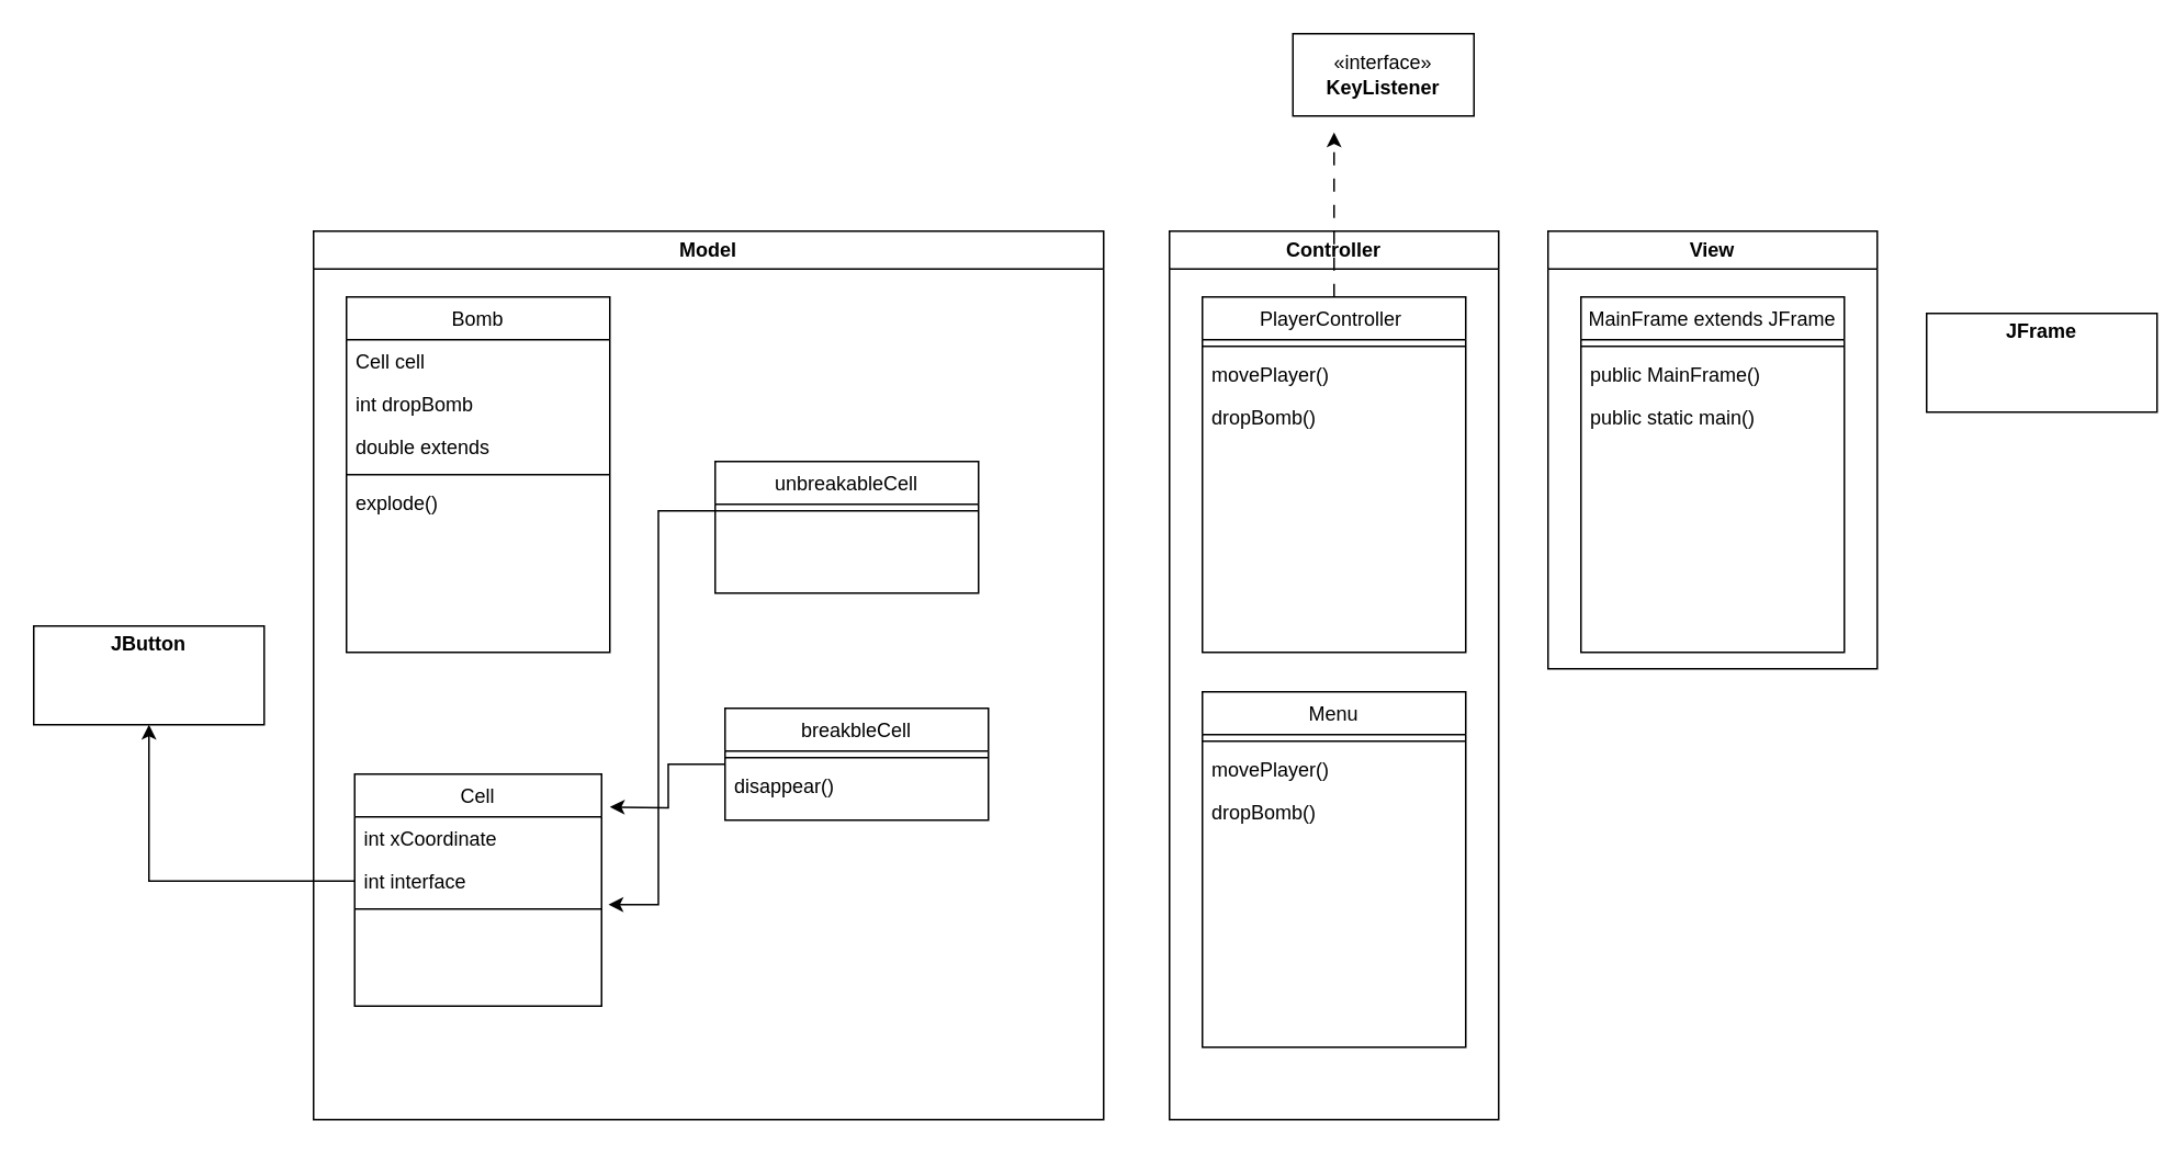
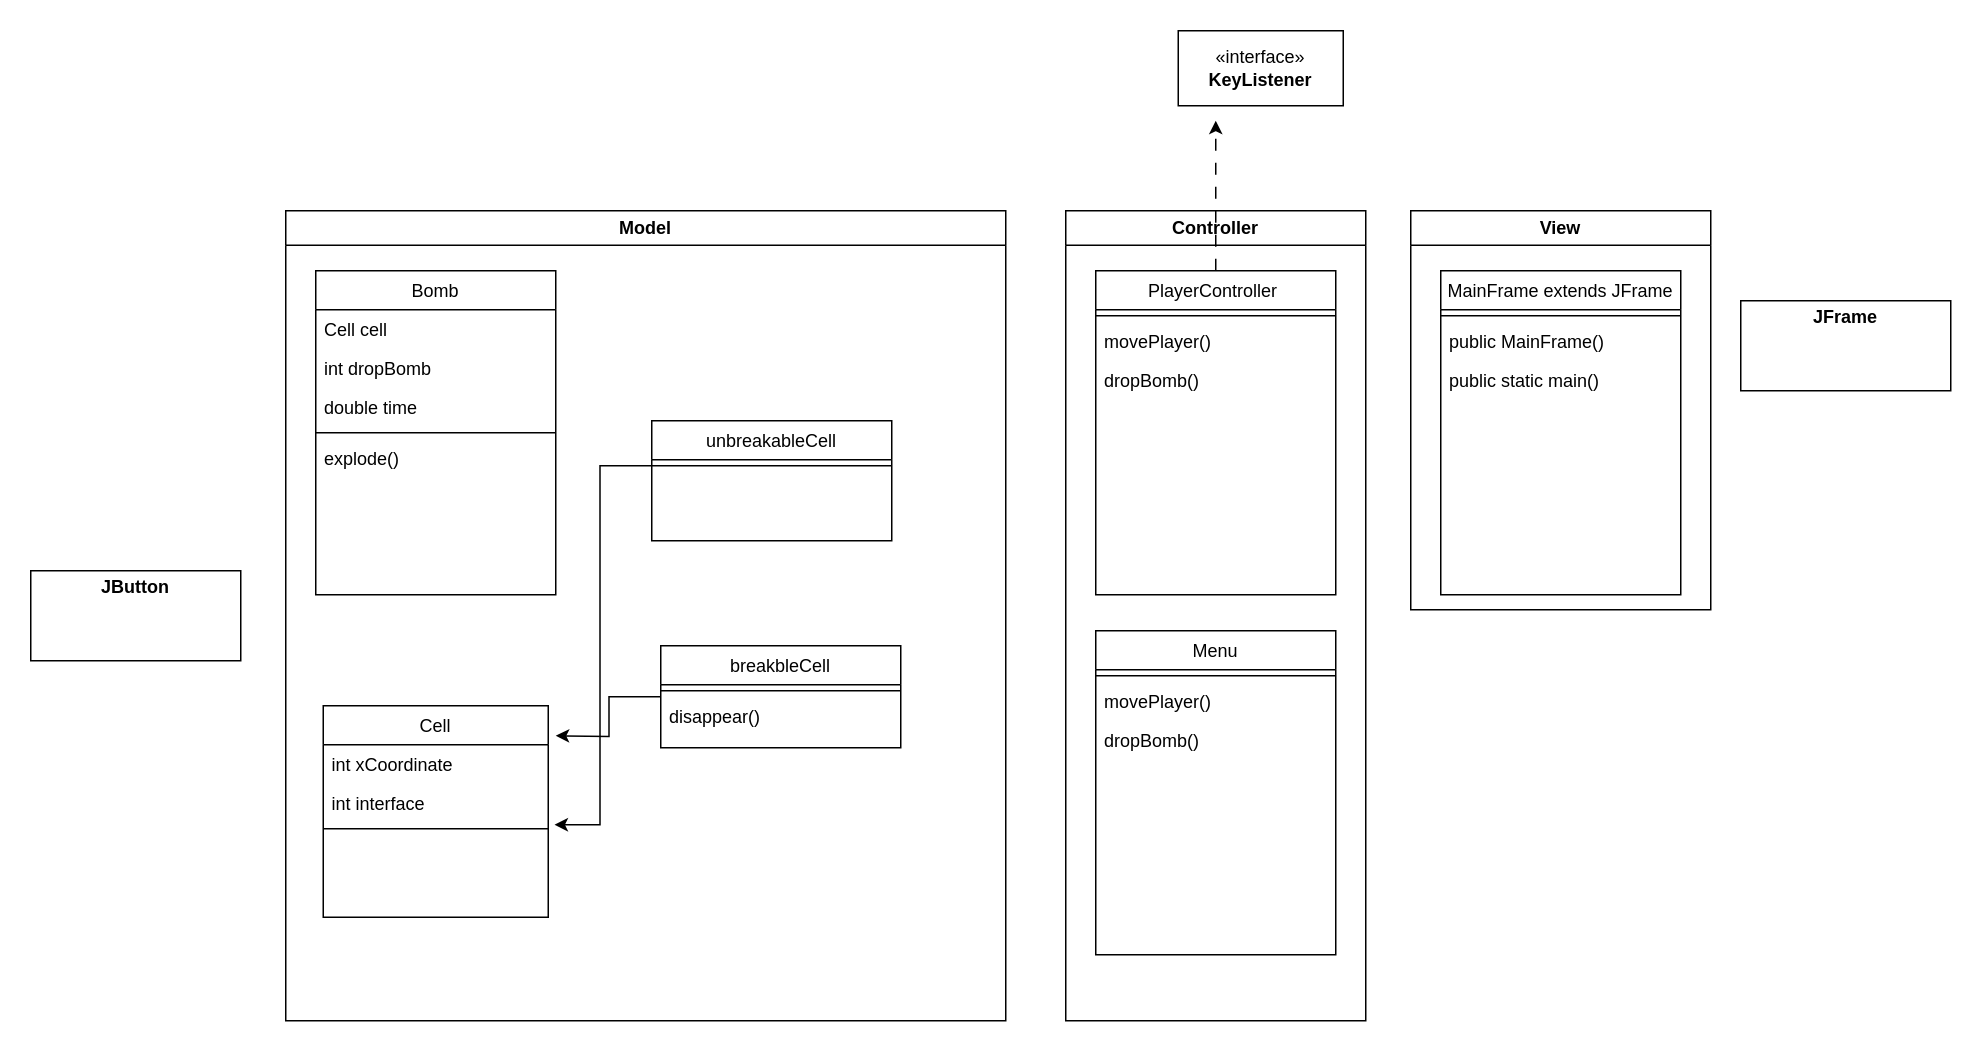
  <mxCell id="0" />
  <mxCell id="1" parent="0" />
  <mxCell id="2" value="Model" style="swimlane;whiteSpace=wrap;html=1;" vertex="1" parent="1"><mxGeometry x="190" y="140" width="480" height="540" as="geometry" /></mxCell>
  <mxCell id="3" value="Cell" style="swimlane;fontStyle=0;align=center;verticalAlign=top;childLayout=stackLayout;horizontal=1;startSize=26;horizontalStack=0;resizeParent=1;resizeLast=0;collapsible=1;marginBottom=0;rounded=0;shadow=0;strokeWidth=1;" vertex="1" parent="2"><mxGeometry x="25" y="330" width="150" height="141" as="geometry"><mxRectangle x="350" y="70" width="160" height="26" as="alternateBounds" /></mxGeometry></mxCell>
  <mxCell id="4" value="int xCoordinate" style="text;align=left;verticalAlign=top;spacingLeft=4;spacingRight=4;overflow=hidden;rotatable=0;points=[[0,0.5],[1,0.5]];portConstraint=eastwest;" vertex="1" parent="3"><mxGeometry y="26" width="150" height="26" as="geometry" /></mxCell>
  <mxCell id="5" value="int interface" style="text;align=left;verticalAlign=top;spacingLeft=4;spacingRight=4;overflow=hidden;rotatable=0;points=[[0,0.5],[1,0.5]];portConstraint=eastwest;rounded=0;shadow=0;html=0;" vertex="1" parent="3"><mxGeometry y="52" width="150" height="26" as="geometry" /></mxCell>
  <mxCell id="6" value="" style="line;html=1;strokeWidth=1;align=left;verticalAlign=middle;spacingTop=-1;spacingLeft=3;spacingRight=3;rotatable=0;labelPosition=right;points=[];portConstraint=eastwest;" vertex="1" parent="3"><mxGeometry y="78" width="150" height="8" as="geometry" /></mxCell>
  <mxCell id="7" value="unbreakableCell" style="swimlane;fontStyle=0;align=center;verticalAlign=top;childLayout=stackLayout;horizontal=1;startSize=26;horizontalStack=0;resizeParent=1;resizeLast=0;collapsible=1;marginBottom=0;rounded=0;shadow=0;strokeWidth=1;" vertex="1" parent="2"><mxGeometry x="244" y="140" width="160" height="80" as="geometry"><mxRectangle x="350" y="70" width="160" height="26" as="alternateBounds" /></mxGeometry></mxCell>
  <mxCell id="8" value="" style="line;html=1;strokeWidth=1;align=left;verticalAlign=middle;spacingTop=-1;spacingLeft=3;spacingRight=3;rotatable=0;labelPosition=right;points=[];portConstraint=eastwest;" vertex="1" parent="7"><mxGeometry y="26" width="160" height="8" as="geometry" /></mxCell>
  <mxCell id="9" style="edgeStyle=orthogonalEdgeStyle;rounded=0;orthogonalLoop=1;jettySize=auto;html=1;" edge="1" parent="2" source="10"><mxGeometry relative="1" as="geometry"><mxPoint x="180" y="350" as="targetPoint" /></mxGeometry></mxCell>
  <mxCell id="10" value="breakbleCell" style="swimlane;fontStyle=0;align=center;verticalAlign=top;childLayout=stackLayout;horizontal=1;startSize=26;horizontalStack=0;resizeParent=1;resizeLast=0;collapsible=1;marginBottom=0;rounded=0;shadow=0;strokeWidth=1;" vertex="1" parent="2"><mxGeometry x="250" y="290" width="160" height="68" as="geometry"><mxRectangle x="350" y="70" width="160" height="26" as="alternateBounds" /></mxGeometry></mxCell>
  <mxCell id="11" value="" style="line;html=1;strokeWidth=1;align=left;verticalAlign=middle;spacingTop=-1;spacingLeft=3;spacingRight=3;rotatable=0;labelPosition=right;points=[];portConstraint=eastwest;" vertex="1" parent="10"><mxGeometry y="26" width="160" height="8" as="geometry" /></mxCell>
  <mxCell id="12" value="disappear()" style="text;align=left;verticalAlign=top;spacingLeft=4;spacingRight=4;overflow=hidden;rotatable=0;points=[[0,0.5],[1,0.5]];portConstraint=eastwest;rounded=0;shadow=0;html=0;" vertex="1" parent="10"><mxGeometry y="34" width="160" height="26" as="geometry" /></mxCell>
  <mxCell id="13" value="Bomb" style="swimlane;fontStyle=0;align=center;verticalAlign=top;childLayout=stackLayout;horizontal=1;startSize=26;horizontalStack=0;resizeParent=1;resizeLast=0;collapsible=1;marginBottom=0;rounded=0;shadow=0;strokeWidth=1;" vertex="1" parent="2"><mxGeometry x="20" y="40" width="160" height="216" as="geometry"><mxRectangle x="550" y="140" width="160" height="26" as="alternateBounds" /></mxGeometry></mxCell>
  <mxCell id="14" value="Cell cell" style="text;align=left;verticalAlign=top;spacingLeft=4;spacingRight=4;overflow=hidden;rotatable=0;points=[[0,0.5],[1,0.5]];portConstraint=eastwest;" vertex="1" parent="13"><mxGeometry y="26" width="160" height="26" as="geometry" /></mxCell>
  <mxCell id="15" value="int dropBomb" style="text;align=left;verticalAlign=top;spacingLeft=4;spacingRight=4;overflow=hidden;rotatable=0;points=[[0,0.5],[1,0.5]];portConstraint=eastwest;rounded=0;shadow=0;html=0;" vertex="1" parent="13"><mxGeometry y="52" width="160" height="26" as="geometry" /></mxCell>
- <mxCell id="16" value="double extends" style="text;align=left;verticalAlign=top;spacingLeft=4;spacingRight=4;overflow=hidden;rotatable=0;points=[[0,0.5],[1,0.5]];portConstraint=eastwest;rounded=0;shadow=0;html=0;" vertex="1" parent="13"><mxGeometry y="78" width="160" height="26" as="geometry" /></mxCell>
+ <mxCell id="16" value="double time" style="text;align=left;verticalAlign=top;spacingLeft=4;spacingRight=4;overflow=hidden;rotatable=0;points=[[0,0.5],[1,0.5]];portConstraint=eastwest;rounded=0;shadow=0;html=0;" vertex="1" parent="13"><mxGeometry y="78" width="160" height="26" as="geometry" /></mxCell>
  <mxCell id="17" value="" style="line;html=1;strokeWidth=1;align=left;verticalAlign=middle;spacingTop=-1;spacingLeft=3;spacingRight=3;rotatable=0;labelPosition=right;points=[];portConstraint=eastwest;" vertex="1" parent="13"><mxGeometry y="104" width="160" height="8" as="geometry" /></mxCell>
  <mxCell id="18" value="explode()" style="text;align=left;verticalAlign=top;spacingLeft=4;spacingRight=4;overflow=hidden;rotatable=0;points=[[0,0.5],[1,0.5]];portConstraint=eastwest;rounded=0;shadow=0;html=0;" vertex="1" parent="13"><mxGeometry y="112" width="160" height="26" as="geometry" /></mxCell>
  <mxCell id="19" style="edgeStyle=orthogonalEdgeStyle;rounded=0;orthogonalLoop=1;jettySize=auto;html=1;entryX=1.028;entryY=1.051;entryDx=0;entryDy=0;entryPerimeter=0;" edge="1" parent="2" source="8" target="5"><mxGeometry relative="1" as="geometry" /></mxCell>
  <mxCell id="20" value="View" style="swimlane;whiteSpace=wrap;html=1;" vertex="1" parent="1"><mxGeometry x="940" y="140" width="200" height="266" as="geometry" /></mxCell>
  <mxCell id="21" value="MainFrame extends JFrame" style="swimlane;fontStyle=0;align=center;verticalAlign=top;childLayout=stackLayout;horizontal=1;startSize=26;horizontalStack=0;resizeParent=1;resizeLast=0;collapsible=1;marginBottom=0;rounded=0;shadow=0;strokeWidth=1;" vertex="1" parent="20"><mxGeometry x="20" y="40" width="160" height="216" as="geometry"><mxRectangle x="550" y="140" width="160" height="26" as="alternateBounds" /></mxGeometry></mxCell>
  <mxCell id="22" value="" style="line;html=1;strokeWidth=1;align=left;verticalAlign=middle;spacingTop=-1;spacingLeft=3;spacingRight=3;rotatable=0;labelPosition=right;points=[];portConstraint=eastwest;" vertex="1" parent="21"><mxGeometry y="26" width="160" height="8" as="geometry" /></mxCell>
  <mxCell id="23" value="public MainFrame()" style="text;align=left;verticalAlign=top;spacingLeft=4;spacingRight=4;overflow=hidden;rotatable=0;points=[[0,0.5],[1,0.5]];portConstraint=eastwest;rounded=0;shadow=0;html=0;" vertex="1" parent="21"><mxGeometry y="34" width="160" height="26" as="geometry" /></mxCell>
  <mxCell id="24" value="public static main()" style="text;align=left;verticalAlign=top;spacingLeft=4;spacingRight=4;overflow=hidden;rotatable=0;points=[[0,0.5],[1,0.5]];portConstraint=eastwest;rounded=0;shadow=0;html=0;" vertex="1" parent="21"><mxGeometry y="60" width="160" height="26" as="geometry" /></mxCell>
  <mxCell id="25" value="Controller" style="swimlane;whiteSpace=wrap;html=1;" vertex="1" parent="1"><mxGeometry x="710" y="140" width="200" height="540" as="geometry" /></mxCell>
  <mxCell id="26" style="edgeStyle=orthogonalEdgeStyle;rounded=0;orthogonalLoop=1;jettySize=auto;html=1;dashed=1;dashPattern=8 8;" edge="1" parent="25" source="27"><mxGeometry relative="1" as="geometry"><mxPoint x="100" y="-60" as="targetPoint" /></mxGeometry></mxCell>
  <mxCell id="27" value="PlayerController " style="swimlane;fontStyle=0;align=center;verticalAlign=top;childLayout=stackLayout;horizontal=1;startSize=26;horizontalStack=0;resizeParent=1;resizeLast=0;collapsible=1;marginBottom=0;rounded=0;shadow=0;strokeWidth=1;" vertex="1" parent="25"><mxGeometry x="20" y="40" width="160" height="216" as="geometry"><mxRectangle x="550" y="140" width="160" height="26" as="alternateBounds" /></mxGeometry></mxCell>
  <mxCell id="28" value="" style="line;html=1;strokeWidth=1;align=left;verticalAlign=middle;spacingTop=-1;spacingLeft=3;spacingRight=3;rotatable=0;labelPosition=right;points=[];portConstraint=eastwest;" vertex="1" parent="27"><mxGeometry y="26" width="160" height="8" as="geometry" /></mxCell>
  <mxCell id="29" value="movePlayer()" style="text;align=left;verticalAlign=top;spacingLeft=4;spacingRight=4;overflow=hidden;rotatable=0;points=[[0,0.5],[1,0.5]];portConstraint=eastwest;rounded=0;shadow=0;html=0;" vertex="1" parent="27"><mxGeometry y="34" width="160" height="26" as="geometry" /></mxCell>
  <mxCell id="30" value="dropBomb()" style="text;align=left;verticalAlign=top;spacingLeft=4;spacingRight=4;overflow=hidden;rotatable=0;points=[[0,0.5],[1,0.5]];portConstraint=eastwest;rounded=0;shadow=0;html=0;" vertex="1" parent="27"><mxGeometry y="60" width="160" height="26" as="geometry" /></mxCell>
  <mxCell id="31" value="Menu" style="swimlane;fontStyle=0;align=center;verticalAlign=top;childLayout=stackLayout;horizontal=1;startSize=26;horizontalStack=0;resizeParent=1;resizeLast=0;collapsible=1;marginBottom=0;rounded=0;shadow=0;strokeWidth=1;" vertex="1" parent="25"><mxGeometry x="20" y="280" width="160" height="216" as="geometry"><mxRectangle x="550" y="140" width="160" height="26" as="alternateBounds" /></mxGeometry></mxCell>
  <mxCell id="32" value="" style="line;html=1;strokeWidth=1;align=left;verticalAlign=middle;spacingTop=-1;spacingLeft=3;spacingRight=3;rotatable=0;labelPosition=right;points=[];portConstraint=eastwest;" vertex="1" parent="31"><mxGeometry y="26" width="160" height="8" as="geometry" /></mxCell>
  <mxCell id="33" value="movePlayer()" style="text;align=left;verticalAlign=top;spacingLeft=4;spacingRight=4;overflow=hidden;rotatable=0;points=[[0,0.5],[1,0.5]];portConstraint=eastwest;rounded=0;shadow=0;html=0;" vertex="1" parent="31"><mxGeometry y="34" width="160" height="26" as="geometry" /></mxCell>
  <mxCell id="34" value="dropBomb()" style="text;align=left;verticalAlign=top;spacingLeft=4;spacingRight=4;overflow=hidden;rotatable=0;points=[[0,0.5],[1,0.5]];portConstraint=eastwest;rounded=0;shadow=0;html=0;" vertex="1" parent="31"><mxGeometry y="60" width="160" height="26" as="geometry" /></mxCell>
  <mxCell id="35" value="&lt;p style=&quot;margin:0px;margin-top:4px;text-align:center;&quot;&gt;&lt;b&gt;JButton&lt;/b&gt;&lt;/p&gt;" style="verticalAlign=top;align=left;overflow=fill;html=1;whiteSpace=wrap;" vertex="1" parent="1"><mxGeometry x="20" y="380" width="140" height="60" as="geometry" /></mxCell>
- <mxCell id="36" style="edgeStyle=orthogonalEdgeStyle;rounded=0;orthogonalLoop=1;jettySize=auto;html=1;" edge="1" parent="1" source="5" target="35"><mxGeometry relative="1" as="geometry" /></mxCell>
  <mxCell id="37" value="«interface»&lt;br&gt;&lt;b&gt;KeyListener&lt;/b&gt;" style="html=1;whiteSpace=wrap;" vertex="1" parent="1"><mxGeometry x="785" y="20" width="110" height="50" as="geometry" /></mxCell>
- <mxCell id="38" value="&lt;p style=&quot;margin:0px;margin-top:4px;text-align:center;&quot;&gt;&lt;b&gt;JFrame&lt;/b&gt;&lt;/p&gt;" style="verticalAlign=top;align=left;overflow=fill;html=1;whiteSpace=wrap;" vertex="1" parent="1"><mxGeometry x="1170" y="190" width="140" height="60" as="geometry" /></mxCell>
+ <mxCell id="38" value="&lt;p style=&quot;margin:0px;margin-top:4px;text-align:center;&quot;&gt;&lt;b&gt;JFrame&lt;/b&gt;&lt;/p&gt;" style="verticalAlign=top;align=left;overflow=fill;html=1;whiteSpace=wrap;" vertex="1" parent="1"><mxGeometry x="1160" y="200" width="140" height="60" as="geometry" /></mxCell>
